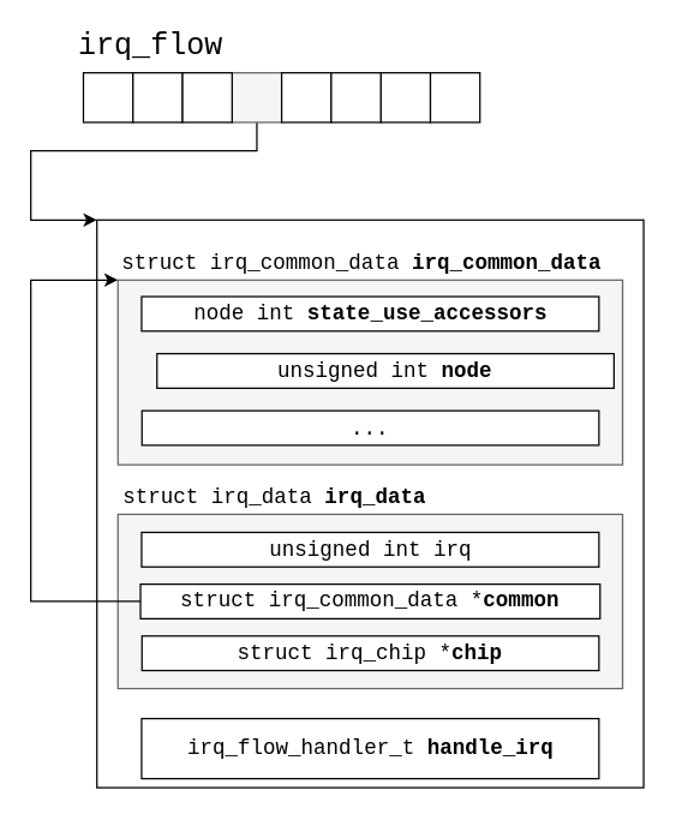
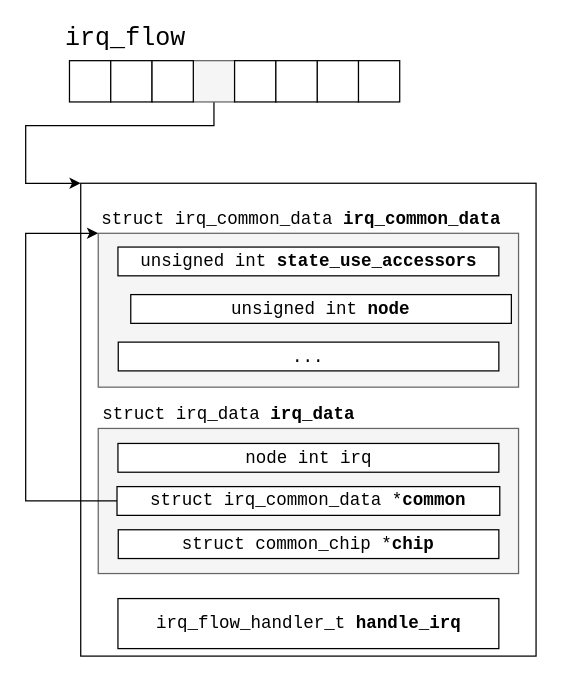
  <mxCell id="0" />
  <mxCell id="1" parent="0" />
  <mxCell id="2" value="" style="rounded=0;whiteSpace=wrap;html=1;fontFamily=Courier New;" vertex="1" parent="1"><mxGeometry x="64" y="146" width="364" height="378" as="geometry" /></mxCell>
  <mxCell id="3" value="&lt;span style=&quot;color: rgb(0 , 0 , 0) ; font-family: &amp;#34;courier new&amp;#34; ; font-size: 14px ; font-style: normal ; font-weight: 400 ; letter-spacing: normal ; text-align: center ; text-indent: 0px ; text-transform: none ; word-spacing: 0px ; background-color: rgb(255 , 255 , 255) ; display: inline ; float: none&quot;&gt;struct irq_common_data &lt;/span&gt;&lt;span style=&quot;color: rgb(0 , 0 , 0) ; font-family: &amp;#34;courier new&amp;#34; ; font-size: 14px ; font-style: normal ; letter-spacing: normal ; text-align: center ; text-indent: 0px ; text-transform: none ; word-spacing: 0px ; background-color: rgb(255 , 255 , 255) ; display: inline ; float: none&quot;&gt;&lt;b&gt;irq_common_data&lt;/b&gt;&lt;/span&gt;" style="text;html=1;strokeColor=none;fillColor=none;align=center;verticalAlign=middle;whiteSpace=wrap;rounded=0;fontFamily=Courier New;fontSize=14;" vertex="1" parent="1"><mxGeometry x="78" y="166" width="325" height="18" as="geometry" /></mxCell>
  <mxCell id="4" value="" style="rounded=0;whiteSpace=wrap;html=1;fontFamily=Courier New;fontSize=20;fillColor=#f5f5f5;fontColor=#333333;strokeColor=#666666;" vertex="1" parent="1"><mxGeometry x="78" y="186" width="336" height="123" as="geometry" /></mxCell>
  <mxCell id="5" value="" style="rounded=0;whiteSpace=wrap;html=1;fontFamily=Courier New;fontSize=20;fillColor=#f5f5f5;fontColor=#333333;strokeColor=#666666;" vertex="1" parent="1"><mxGeometry x="78" y="342" width="336" height="116" as="geometry" /></mxCell>
  <mxCell id="6" value="&lt;span style=&quot;color: rgb(0 , 0 , 0) ; font-family: &amp;#34;courier new&amp;#34; ; font-size: 14px ; font-style: normal ; font-weight: 400 ; letter-spacing: normal ; text-align: center ; text-indent: 0px ; text-transform: none ; word-spacing: 0px ; background-color: rgb(255 , 255 , 255) ; display: inline ; float: none&quot;&gt;struct irq_data &lt;/span&gt;&lt;span style=&quot;color: rgb(0 , 0 , 0) ; font-family: &amp;#34;courier new&amp;#34; ; font-size: 14px ; font-style: normal ; letter-spacing: normal ; text-align: center ; text-indent: 0px ; text-transform: none ; word-spacing: 0px ; background-color: rgb(255 , 255 , 255) ; display: inline ; float: none&quot;&gt;&lt;b&gt;irq_data&lt;/b&gt;&lt;/span&gt;" style="text;html=1;strokeColor=none;fillColor=none;align=center;verticalAlign=middle;whiteSpace=wrap;rounded=0;fontFamily=Courier New;fontSize=14;" vertex="1" parent="1"><mxGeometry x="78" y="322" width="209" height="18" as="geometry" /></mxCell>
- <mxCell id="7" value="node int &lt;b&gt;state_use_accessors&lt;/b&gt;" style="rounded=0;whiteSpace=wrap;html=1;fontFamily=Courier New;fontSize=14;" vertex="1" parent="1"><mxGeometry x="93.75" y="197" width="304.5" height="23" as="geometry" /></mxCell>
+ <mxCell id="7" value="unsigned int &lt;b&gt;state_use_accessors&lt;/b&gt;" style="rounded=0;whiteSpace=wrap;html=1;fontFamily=Courier New;fontSize=14;" vertex="1" parent="1"><mxGeometry x="93.75" y="197" width="304.5" height="23" as="geometry" /></mxCell>
  <mxCell id="8" value="unsigned int &lt;b&gt;node&lt;/b&gt;" style="rounded=0;whiteSpace=wrap;html=1;fontFamily=Courier New;fontSize=14;" vertex="1" parent="1"><mxGeometry x="104" y="235" width="304.25" height="23" as="geometry" /></mxCell>
  <mxCell id="9" value="..." style="rounded=0;whiteSpace=wrap;html=1;fontFamily=Courier New;fontSize=14;" vertex="1" parent="1"><mxGeometry x="94" y="273" width="304.25" height="23" as="geometry" /></mxCell>
- <mxCell id="10" value="unsigned int irq" style="rounded=0;whiteSpace=wrap;html=1;fontFamily=Courier New;fontSize=14;" vertex="1" parent="1"><mxGeometry x="93.75" y="354" width="304.5" height="23" as="geometry" /></mxCell>
+ <mxCell id="10" value="node int irq" style="rounded=0;whiteSpace=wrap;html=1;fontFamily=Courier New;fontSize=14;" vertex="1" parent="1"><mxGeometry x="93.75" y="354" width="304.5" height="23" as="geometry" /></mxCell>
  <mxCell id="11" style="edgeStyle=orthogonalEdgeStyle;rounded=0;orthogonalLoop=1;jettySize=auto;html=1;entryX=0;entryY=0;entryDx=0;entryDy=0;fontFamily=Courier New;fontSize=14;exitX=0;exitY=0.5;exitDx=0;exitDy=0;" edge="1" parent="1" source="12" target="4"><mxGeometry relative="1" as="geometry"><Array as="points"><mxPoint x="20" y="400" /><mxPoint x="20" y="186" /></Array></mxGeometry></mxCell>
  <mxCell id="12" value="&lt;span style=&quot;font-family: &amp;#34;courier new&amp;#34;&quot;&gt;struct irq_common_data&amp;nbsp;&lt;/span&gt;&lt;span style=&quot;font-family: &amp;#34;courier new&amp;#34;&quot;&gt;*&lt;b&gt;common&lt;/b&gt;&lt;/span&gt;" style="rounded=0;whiteSpace=wrap;html=1;fontFamily=Courier New;fontSize=14;" vertex="1" parent="1"><mxGeometry x="93" y="388.5" width="306" height="23" as="geometry" /></mxCell>
- <mxCell id="13" value="struct irq_chip *&lt;b&gt;chip&lt;/b&gt;" style="rounded=0;whiteSpace=wrap;html=1;fontFamily=Courier New;fontSize=14;" vertex="1" parent="1"><mxGeometry x="94" y="423" width="304.25" height="23" as="geometry" /></mxCell>
+ <mxCell id="13" value="struct common_chip *&lt;b&gt;chip&lt;/b&gt;" style="rounded=0;whiteSpace=wrap;html=1;fontFamily=Courier New;fontSize=14;" vertex="1" parent="1"><mxGeometry x="94" y="423" width="304.25" height="23" as="geometry" /></mxCell>
  <mxCell id="14" value="irq_flow_handler_t &lt;b&gt;handle_irq&lt;/b&gt;" style="rounded=0;whiteSpace=wrap;html=1;fontFamily=Courier New;fontSize=14;" vertex="1" parent="1"><mxGeometry x="93.75" y="478" width="304.5" height="40" as="geometry" /></mxCell>
  <mxCell id="15" value="" style="rounded=0;whiteSpace=wrap;html=1;fontFamily=Courier New;" vertex="1" parent="1"><mxGeometry x="55" y="48" width="33" height="33" as="geometry" /></mxCell>
  <mxCell id="16" value="" style="rounded=0;whiteSpace=wrap;html=1;fontFamily=Courier New;" vertex="1" parent="1"><mxGeometry x="88" y="48" width="33" height="33" as="geometry" /></mxCell>
  <mxCell id="17" style="edgeStyle=orthogonalEdgeStyle;rounded=0;orthogonalLoop=1;jettySize=auto;html=1;entryX=0;entryY=0;entryDx=0;entryDy=0;fontFamily=Courier New;fontSize=14;" edge="1" parent="1" source="18" target="2"><mxGeometry relative="1" as="geometry"><mxPoint x="247" y="101" as="targetPoint" /><Array as="points"><mxPoint x="171" y="100" /><mxPoint x="20" y="100" /><mxPoint x="20" y="146" /></Array></mxGeometry></mxCell>
  <mxCell id="18" value="" style="rounded=0;whiteSpace=wrap;html=1;fontFamily=Courier New;fillColor=#f5f5f5;fontColor=#333333;strokeColor=#666666;" vertex="1" parent="1"><mxGeometry x="154" y="48" width="33" height="33" as="geometry" /></mxCell>
  <mxCell id="19" value="" style="rounded=0;whiteSpace=wrap;html=1;fontFamily=Courier New;" vertex="1" parent="1"><mxGeometry x="121" y="48" width="33" height="33" as="geometry" /></mxCell>
  <mxCell id="20" value="" style="rounded=0;whiteSpace=wrap;html=1;fontFamily=Courier New;" vertex="1" parent="1"><mxGeometry x="286" y="48" width="33" height="33" as="geometry" /></mxCell>
  <mxCell id="21" value="" style="rounded=0;whiteSpace=wrap;html=1;fontFamily=Courier New;" vertex="1" parent="1"><mxGeometry x="253" y="48" width="33" height="33" as="geometry" /></mxCell>
  <mxCell id="22" value="" style="rounded=0;whiteSpace=wrap;html=1;fontFamily=Courier New;" vertex="1" parent="1"><mxGeometry x="187" y="48" width="33" height="33" as="geometry" /></mxCell>
  <mxCell id="23" value="" style="rounded=0;whiteSpace=wrap;html=1;fontFamily=Courier New;" vertex="1" parent="1"><mxGeometry x="220" y="48" width="33" height="33" as="geometry" /></mxCell>
  <mxCell id="24" value="&lt;font style=&quot;font-size: 20px&quot;&gt;irq_flow&lt;/font&gt;" style="text;html=1;strokeColor=none;fillColor=none;align=center;verticalAlign=middle;whiteSpace=wrap;rounded=0;fontFamily=Courier New;" vertex="1" parent="1"><mxGeometry x="48" y="20" width="104" height="20" as="geometry" /></mxCell>
